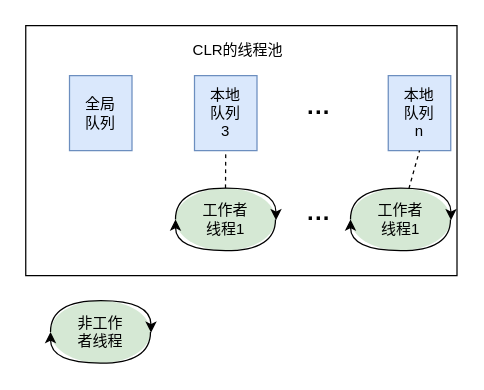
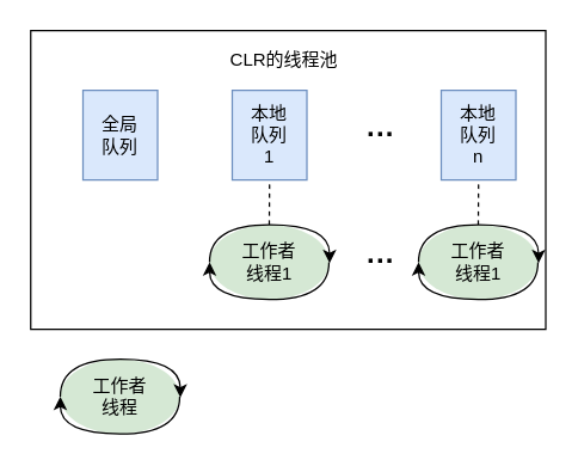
  <mxCell id="0" />
  <mxCell id="1" parent="0" />
  <mxCell id="2" value="" style="rounded=0;whiteSpace=wrap;html=1;" vertex="1" parent="1"><mxGeometry x="20" y="20" width="345" height="200" as="geometry" /></mxCell>
  <mxCell id="3" value="CLR的线程池" style="text;html=1;strokeColor=none;fillColor=none;align=center;verticalAlign=middle;whiteSpace=wrap;rounded=0;" vertex="1" parent="1"><mxGeometry x="145" y="30" width="90" height="20" as="geometry" /></mxCell>
  <mxCell id="4" value="全局&lt;br&gt;队列" style="rounded=0;whiteSpace=wrap;html=1;fillColor=#dae8fc;strokeColor=#6c8ebf;" vertex="1" parent="1"><mxGeometry x="55" y="60" width="50" height="60" as="geometry" /></mxCell>
- <mxCell id="5" value="本地&lt;br&gt;队列&lt;br&gt;3" style="rounded=0;whiteSpace=wrap;html=1;fillColor=#dae8fc;strokeColor=#6c8ebf;" vertex="1" parent="1"><mxGeometry x="155" y="60" width="50" height="60" as="geometry" /></mxCell>
- <mxCell id="6" value="本地&lt;br&gt;队列&lt;br&gt;n" style="rounded=0;whiteSpace=wrap;html=1;fillColor=#dae8fc;strokeColor=#6c8ebf;" vertex="1" parent="1"><mxGeometry x="310" y="60" width="50" height="60" as="geometry" /></mxCell>
+ <mxCell id="5" value="本地&lt;br&gt;队列&lt;br&gt;1" style="rounded=0;whiteSpace=wrap;html=1;fillColor=#dae8fc;strokeColor=#6c8ebf;" vertex="1" parent="1"><mxGeometry x="155" y="60" width="50" height="60" as="geometry" /></mxCell>
+ <mxCell id="6" value="本地&lt;br&gt;队列&lt;br&gt;n" style="rounded=0;whiteSpace=wrap;html=1;fillColor=#dae8fc;strokeColor=#6c8ebf;" vertex="1" parent="1"><mxGeometry x="295" y="60" width="50" height="60" as="geometry" /></mxCell>
  <mxCell id="7" value="" style="ellipse;whiteSpace=wrap;html=1;fillColor=#d5e8d4;strokeColor=none;" vertex="1" parent="1"><mxGeometry x="139.8" y="150" width="80" height="50" as="geometry" /></mxCell>
  <mxCell id="8" value="" style="endArrow=classic;html=1;exitX=0;exitY=0.5;exitDx=0;exitDy=0;edgeStyle=orthogonalEdgeStyle;curved=1;entryX=1.005;entryY=0.513;entryDx=0;entryDy=0;entryPerimeter=0;" edge="1" parent="1" source="7" target="7"><mxGeometry width="50" height="50" relative="1" as="geometry"><mxPoint x="119.8" y="170" as="sourcePoint" /><mxPoint x="199.8" y="150" as="targetPoint" /><Array as="points"><mxPoint x="139.8" y="150" /><mxPoint x="219.8" y="150" /></Array></mxGeometry></mxCell>
  <mxCell id="9" value="工作者线程1" style="text;html=1;strokeColor=none;fillColor=none;align=center;verticalAlign=middle;whiteSpace=wrap;rounded=0;" vertex="1" parent="1"><mxGeometry x="159.8" y="165" width="40" height="20" as="geometry" /></mxCell>
  <mxCell id="10" value="" style="endArrow=classic;html=1;exitX=1;exitY=0.5;exitDx=0;exitDy=0;edgeStyle=orthogonalEdgeStyle;curved=1;" edge="1" parent="1" source="7"><mxGeometry width="50" height="50" relative="1" as="geometry"><mxPoint x="169.8" y="210" as="sourcePoint" /><mxPoint x="139.8" y="175" as="targetPoint" /><Array as="points"><mxPoint x="219.8" y="200" /><mxPoint x="139.8" y="200" /></Array></mxGeometry></mxCell>
  <mxCell id="11" value="" style="ellipse;whiteSpace=wrap;html=1;fillColor=#d5e8d4;strokeColor=none;" vertex="1" parent="1"><mxGeometry x="279.8" y="150" width="80" height="50" as="geometry" /></mxCell>
  <mxCell id="12" value="" style="endArrow=classic;html=1;exitX=0;exitY=0.5;exitDx=0;exitDy=0;edgeStyle=orthogonalEdgeStyle;curved=1;entryX=1.005;entryY=0.513;entryDx=0;entryDy=0;entryPerimeter=0;" edge="1" parent="1" source="11" target="11"><mxGeometry width="50" height="50" relative="1" as="geometry"><mxPoint x="259.8" y="170" as="sourcePoint" /><mxPoint x="339.8" y="150" as="targetPoint" /><Array as="points"><mxPoint x="279.8" y="150" /><mxPoint x="359.8" y="150" /></Array></mxGeometry></mxCell>
  <mxCell id="13" value="工作者线程1" style="text;html=1;strokeColor=none;fillColor=none;align=center;verticalAlign=middle;whiteSpace=wrap;rounded=0;" vertex="1" parent="1"><mxGeometry x="299.8" y="165" width="40" height="20" as="geometry" /></mxCell>
  <mxCell id="14" value="" style="endArrow=classic;html=1;exitX=1;exitY=0.5;exitDx=0;exitDy=0;edgeStyle=orthogonalEdgeStyle;curved=1;" edge="1" parent="1" source="11"><mxGeometry width="50" height="50" relative="1" as="geometry"><mxPoint x="309.8" y="210" as="sourcePoint" /><mxPoint x="279.8" y="175" as="targetPoint" /><Array as="points"><mxPoint x="359.8" y="200" /><mxPoint x="279.8" y="200" /></Array></mxGeometry></mxCell>
  <mxCell id="15" value="" style="ellipse;whiteSpace=wrap;html=1;fillColor=#d5e8d4;strokeColor=none;" vertex="1" parent="1"><mxGeometry x="39.8" y="240" width="80" height="50" as="geometry" /></mxCell>
  <mxCell id="16" value="" style="endArrow=classic;html=1;exitX=0;exitY=0.5;exitDx=0;exitDy=0;edgeStyle=orthogonalEdgeStyle;curved=1;entryX=1.005;entryY=0.513;entryDx=0;entryDy=0;entryPerimeter=0;" edge="1" parent="1" source="15" target="15"><mxGeometry width="50" height="50" relative="1" as="geometry"><mxPoint x="19.8" y="260" as="sourcePoint" /><mxPoint x="99.8" y="240" as="targetPoint" /><Array as="points"><mxPoint x="39.8" y="240" /><mxPoint x="119.8" y="240" /></Array></mxGeometry></mxCell>
- <mxCell id="17" value="非工作者线程" style="text;html=1;strokeColor=none;fillColor=none;align=center;verticalAlign=middle;whiteSpace=wrap;rounded=0;" vertex="1" parent="1"><mxGeometry x="59.8" y="255" width="40" height="20" as="geometry" /></mxCell>
+ <mxCell id="17" value="工作者线程" style="text;html=1;strokeColor=none;fillColor=none;align=center;verticalAlign=middle;whiteSpace=wrap;rounded=0;" vertex="1" parent="1"><mxGeometry x="59.8" y="255" width="40" height="20" as="geometry" /></mxCell>
  <mxCell id="18" value="" style="endArrow=classic;html=1;exitX=1;exitY=0.5;exitDx=0;exitDy=0;edgeStyle=orthogonalEdgeStyle;curved=1;" edge="1" parent="1" source="15"><mxGeometry width="50" height="50" relative="1" as="geometry"><mxPoint x="69.8" y="300" as="sourcePoint" /><mxPoint x="39.8" y="265" as="targetPoint" /><Array as="points"><mxPoint x="119.8" y="290" /><mxPoint x="39.8" y="290" /></Array></mxGeometry></mxCell>
  <mxCell id="19" value="···" style="text;html=1;strokeColor=none;fillColor=none;align=center;verticalAlign=middle;whiteSpace=wrap;rounded=0;fontStyle=1;fontSize=19;" vertex="1" parent="1"><mxGeometry x="235" y="80" width="40" height="20" as="geometry" /></mxCell>
  <mxCell id="20" value="···" style="text;html=1;strokeColor=none;fillColor=none;align=center;verticalAlign=middle;whiteSpace=wrap;rounded=0;fontStyle=1;fontSize=19;" vertex="1" parent="1"><mxGeometry x="235" y="165" width="40" height="20" as="geometry" /></mxCell>
  <mxCell id="21" value="" style="endArrow=none;dashed=1;html=1;fontSize=19;entryX=0.5;entryY=1;entryDx=0;entryDy=0;" edge="1" parent="1" source="11" target="6"><mxGeometry width="50" height="50" relative="1" as="geometry"><mxPoint x="55" y="120" as="sourcePoint" /><mxPoint x="105" y="70" as="targetPoint" /></mxGeometry></mxCell>
  <mxCell id="22" value="" style="endArrow=none;dashed=1;html=1;fontSize=19;entryX=0.5;entryY=1;entryDx=0;entryDy=0;" edge="1" parent="1" source="7" target="5"><mxGeometry width="50" height="50" relative="1" as="geometry"><mxPoint x="329.8" y="160" as="sourcePoint" /><mxPoint x="330" y="130" as="targetPoint" /></mxGeometry></mxCell>
